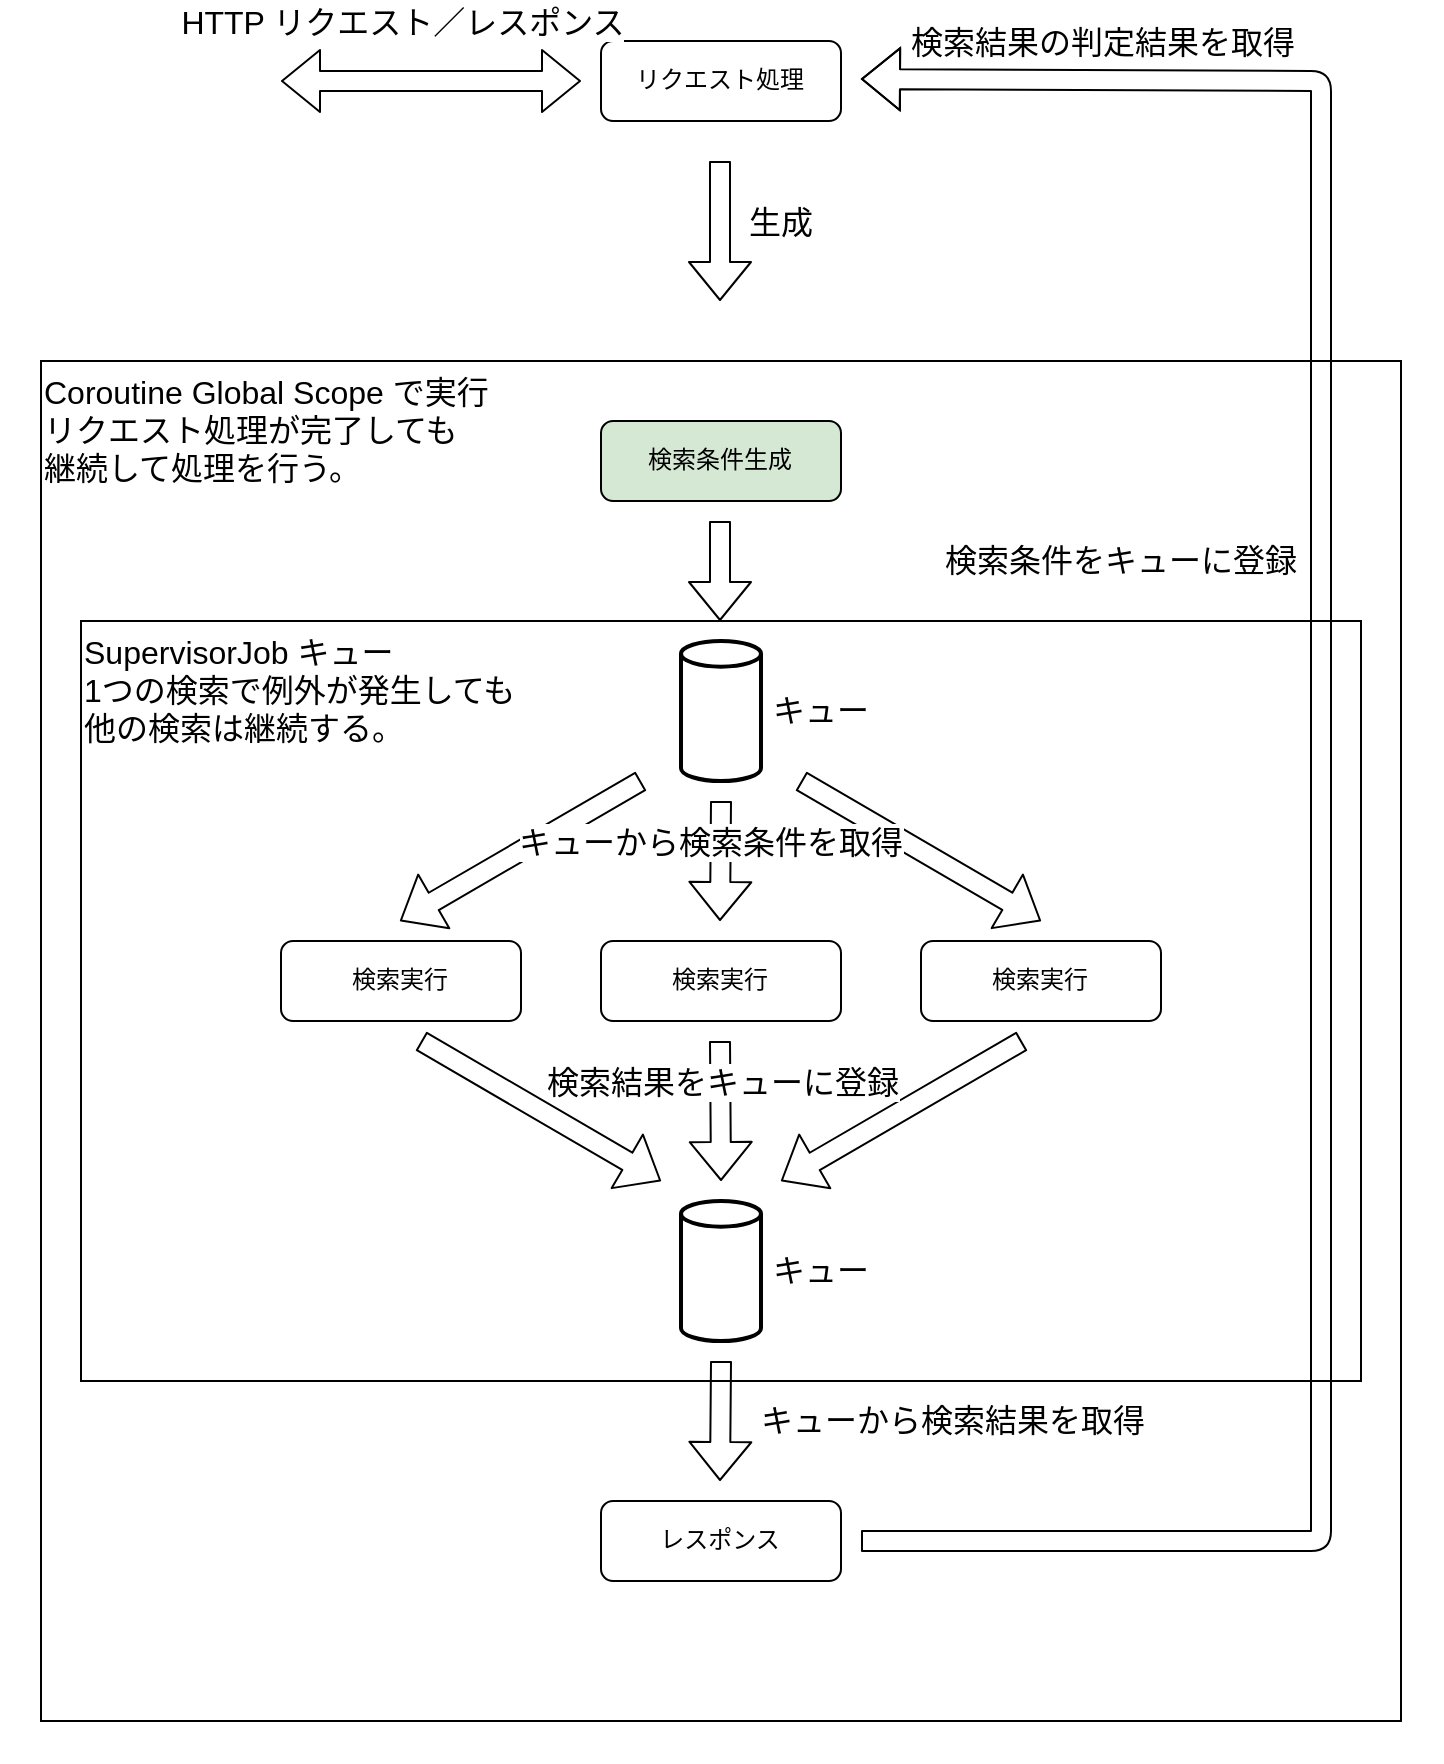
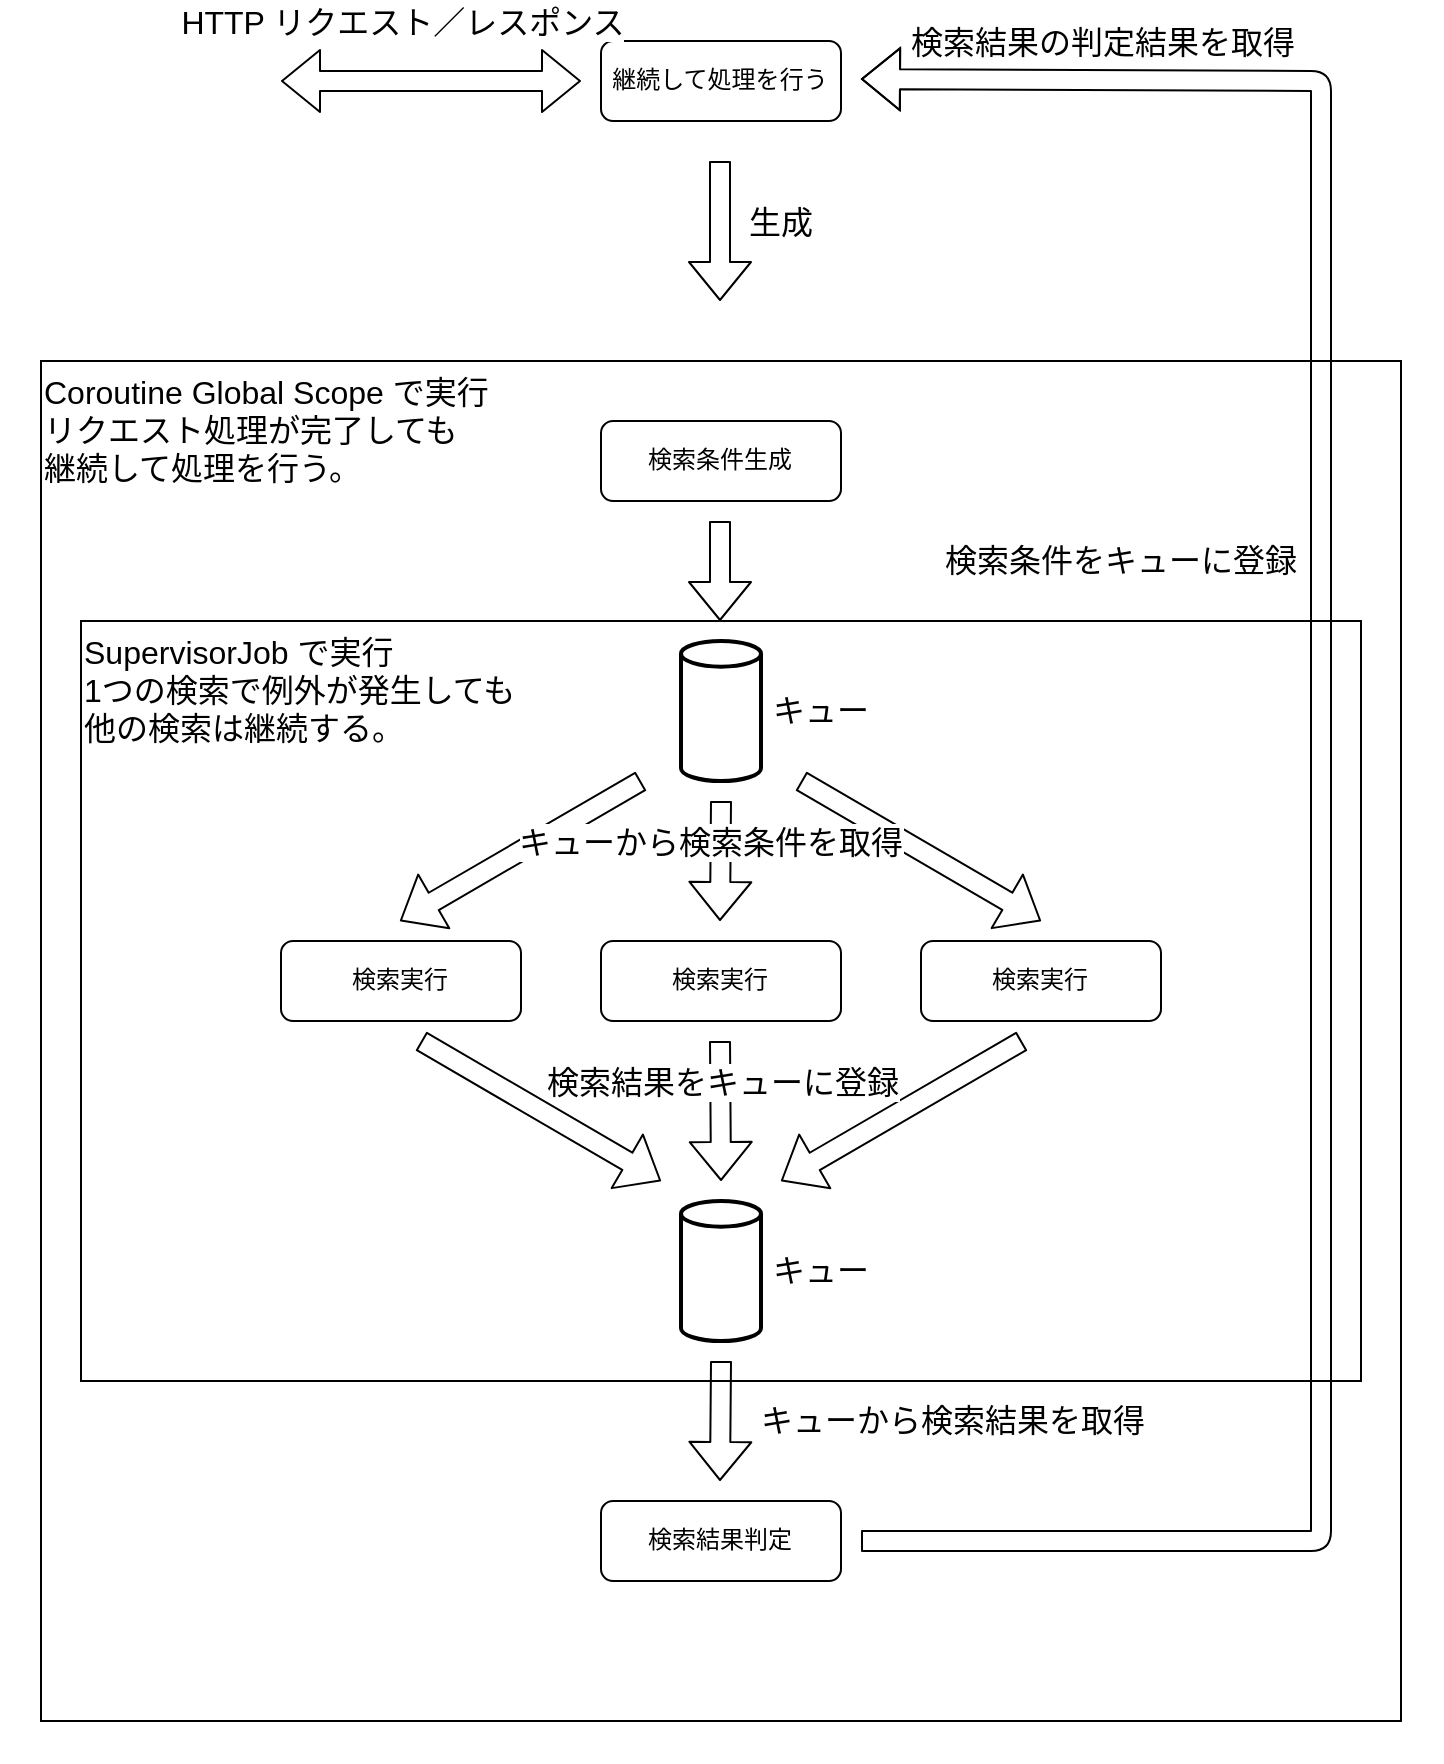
  <mxCell id="0" />
  <mxCell id="1" parent="0" />
  <mxCell id="2" value="Coroutine Global Scope で実行&lt;br&gt;リクエスト処理が完了しても&lt;br&gt;継続して処理を行う。" style="rounded=0;whiteSpace=wrap;html=1;movable=1;resizable=1;rotatable=1;deletable=1;editable=1;connectable=1;align=left;verticalAlign=top;fontSize=16;" vertex="1" parent="1"><mxGeometry x="20" y="180" width="680" height="680" as="geometry" /></mxCell>
- <mxCell id="3" value="SupervisorJob キュー&lt;br&gt;1つの検索で例外が発生しても&lt;br&gt;他の検索は継続する。" style="rounded=0;whiteSpace=wrap;html=1;fontSize=16;align=left;verticalAlign=top;" vertex="1" parent="1"><mxGeometry x="40" y="310" width="640" height="380" as="geometry" /></mxCell>
- <mxCell id="4" value="リクエスト処理" style="rounded=1;whiteSpace=wrap;html=1;" vertex="1" parent="1"><mxGeometry x="300" y="20" width="120" height="40" as="geometry" /></mxCell>
- <mxCell id="5" value="レスポンス" style="rounded=1;whiteSpace=wrap;html=1;" vertex="1" parent="1"><mxGeometry x="300" y="750" width="120" height="40" as="geometry" /></mxCell>
+ <mxCell id="3" value="SupervisorJob で実行&lt;br&gt;1つの検索で例外が発生しても&lt;br&gt;他の検索は継続する。" style="rounded=0;whiteSpace=wrap;html=1;fontSize=16;align=left;verticalAlign=top;" vertex="1" parent="1"><mxGeometry x="40" y="310" width="640" height="380" as="geometry" /></mxCell>
+ <mxCell id="4" value="継続して処理を行う" style="rounded=1;whiteSpace=wrap;html=1;" vertex="1" parent="1"><mxGeometry x="300" y="20" width="120" height="40" as="geometry" /></mxCell>
+ <mxCell id="5" value="検索結果判定" style="rounded=1;whiteSpace=wrap;html=1;" vertex="1" parent="1"><mxGeometry x="300" y="750" width="120" height="40" as="geometry" /></mxCell>
  <mxCell id="6" value="検索実行" style="rounded=1;whiteSpace=wrap;html=1;" vertex="1" parent="1"><mxGeometry x="300" y="470" width="120" height="40" as="geometry" /></mxCell>
- <mxCell id="7" value="検索条件生成" style="rounded=1;whiteSpace=wrap;html=1;fillColor=#d5e8d4;" vertex="1" parent="1"><mxGeometry x="300" y="210" width="120" height="40" as="geometry" /></mxCell>
+ <mxCell id="7" value="検索条件生成" style="rounded=1;whiteSpace=wrap;html=1;" vertex="1" parent="1"><mxGeometry x="300" y="210" width="120" height="40" as="geometry" /></mxCell>
  <mxCell id="8" value="" style="shape=flexArrow;endArrow=classic;html=1;" edge="1" parent="1"><mxGeometry width="50" height="50" relative="1" as="geometry"><mxPoint x="359.5" y="80" as="sourcePoint" /><mxPoint x="359.5" y="150" as="targetPoint" /></mxGeometry></mxCell>
  <mxCell id="9" value="生成" style="edgeLabel;html=1;align=center;verticalAlign=middle;resizable=0;points=[];fontSize=16;" vertex="1" connectable="0" parent="8"><mxGeometry x="-0.486" y="-5" relative="1" as="geometry"><mxPoint x="35" y="12" as="offset" /></mxGeometry></mxCell>
  <mxCell id="10" value="検索実行" style="rounded=1;whiteSpace=wrap;html=1;" vertex="1" parent="1"><mxGeometry x="460" y="470" width="120" height="40" as="geometry" /></mxCell>
  <mxCell id="11" value="検索実行" style="rounded=1;whiteSpace=wrap;html=1;" vertex="1" parent="1"><mxGeometry x="140" y="470" width="120" height="40" as="geometry" /></mxCell>
  <mxCell id="12" value="" style="strokeWidth=2;html=1;shape=mxgraph.flowchart.direct_data;whiteSpace=wrap;fontSize=16;rotation=0;direction=north;" vertex="1" parent="1"><mxGeometry x="340" y="320" width="40" height="70" as="geometry" /></mxCell>
  <mxCell id="13" value="キュー" style="text;html=1;align=center;verticalAlign=middle;resizable=0;points=[];autosize=1;fontSize=16;" vertex="1" parent="1"><mxGeometry x="380" y="345" width="60" height="20" as="geometry" /></mxCell>
  <mxCell id="14" value="" style="shape=flexArrow;endArrow=classic;html=1;fontSize=16;" edge="1" parent="1"><mxGeometry width="50" height="50" relative="1" as="geometry"><mxPoint x="360" y="400" as="sourcePoint" /><mxPoint x="359.5" y="460" as="targetPoint" /></mxGeometry></mxCell>
  <mxCell id="15" value="" style="shape=flexArrow;endArrow=classic;html=1;fontSize=16;" edge="1" parent="1"><mxGeometry width="50" height="50" relative="1" as="geometry"><mxPoint x="359.5" y="260" as="sourcePoint" /><mxPoint x="359.5" y="310" as="targetPoint" /></mxGeometry></mxCell>
  <mxCell id="16" value="検索条件をキューに登録" style="text;html=1;resizable=0;autosize=1;align=center;verticalAlign=middle;points=[];fillColor=none;strokeColor=none;rounded=0;fontSize=16;" vertex="1" parent="1"><mxGeometry x="465" y="270" width="190" height="20" as="geometry" /></mxCell>
  <mxCell id="17" value="" style="shape=flexArrow;endArrow=classic;html=1;fontSize=16;" edge="1" parent="1"><mxGeometry width="50" height="50" relative="1" as="geometry"><mxPoint x="320" y="390" as="sourcePoint" /><mxPoint x="199.5" y="460" as="targetPoint" /></mxGeometry></mxCell>
  <mxCell id="18" value="" style="shape=flexArrow;endArrow=classic;html=1;fontSize=16;" edge="1" parent="1"><mxGeometry width="50" height="50" relative="1" as="geometry"><mxPoint x="400" y="390" as="sourcePoint" /><mxPoint x="520" y="460" as="targetPoint" /></mxGeometry></mxCell>
  <mxCell id="19" value="キューから検索条件を取得" style="edgeLabel;html=1;align=center;verticalAlign=middle;resizable=0;points=[];fontSize=16;" vertex="1" connectable="0" parent="18"><mxGeometry x="0.19" y="-3" relative="1" as="geometry"><mxPoint x="-116.18" y="-14.41" as="offset" /></mxGeometry></mxCell>
  <mxCell id="20" value="" style="strokeWidth=2;html=1;shape=mxgraph.flowchart.direct_data;whiteSpace=wrap;fontSize=16;rotation=0;direction=north;" vertex="1" parent="1"><mxGeometry x="340" y="600" width="40" height="70" as="geometry" /></mxCell>
  <mxCell id="21" value="" style="shape=flexArrow;endArrow=classic;html=1;fontSize=16;" edge="1" parent="1"><mxGeometry width="50" height="50" relative="1" as="geometry"><mxPoint x="359.5" y="520" as="sourcePoint" /><mxPoint x="360" y="590" as="targetPoint" /></mxGeometry></mxCell>
  <mxCell id="22" value="" style="shape=flexArrow;endArrow=classic;html=1;fontSize=16;" edge="1" parent="1"><mxGeometry width="50" height="50" relative="1" as="geometry"><mxPoint x="360" y="680" as="sourcePoint" /><mxPoint x="359.5" y="740" as="targetPoint" /></mxGeometry></mxCell>
  <mxCell id="23" value="キューから検索結果を取得" style="edgeLabel;html=1;align=center;verticalAlign=middle;resizable=0;points=[];fontSize=16;" vertex="1" connectable="0" parent="22"><mxGeometry x="-0.501" y="2" relative="1" as="geometry"><mxPoint x="113.13" y="14.98" as="offset" /></mxGeometry></mxCell>
  <mxCell id="24" value="" style="shape=flexArrow;endArrow=classic;html=1;fontSize=16;" edge="1" parent="1"><mxGeometry width="50" height="50" relative="1" as="geometry"><mxPoint x="510.5" y="520" as="sourcePoint" /><mxPoint x="390" y="590" as="targetPoint" /></mxGeometry></mxCell>
  <mxCell id="25" value="" style="shape=flexArrow;endArrow=classic;html=1;fontSize=16;" edge="1" parent="1"><mxGeometry width="50" height="50" relative="1" as="geometry"><mxPoint x="210" y="520" as="sourcePoint" /><mxPoint x="330" y="590" as="targetPoint" /></mxGeometry></mxCell>
  <mxCell id="26" value="検索結果をキューに登録" style="edgeLabel;html=1;align=center;verticalAlign=middle;resizable=0;points=[];fontSize=16;" vertex="1" connectable="0" parent="25"><mxGeometry x="0.19" y="-3" relative="1" as="geometry"><mxPoint x="79.82" y="-24.41" as="offset" /></mxGeometry></mxCell>
  <mxCell id="27" value="キュー" style="text;html=1;align=center;verticalAlign=middle;resizable=0;points=[];autosize=1;fontSize=16;" vertex="1" parent="1"><mxGeometry x="380" y="625" width="60" height="20" as="geometry" /></mxCell>
  <mxCell id="28" value="" style="shape=flexArrow;endArrow=classic;html=1;fontSize=16;" edge="1" parent="1"><mxGeometry width="50" height="50" relative="1" as="geometry"><mxPoint x="430" y="770" as="sourcePoint" /><mxPoint x="430" y="39" as="targetPoint" /><Array as="points"><mxPoint x="660" y="770" /><mxPoint x="660" y="40" /></Array></mxGeometry></mxCell>
  <mxCell id="29" value="検索結果の判定結果を取得" style="edgeLabel;html=1;align=center;verticalAlign=middle;resizable=0;points=[];fontSize=16;" vertex="1" connectable="0" parent="28"><mxGeometry x="0.429" y="5" relative="1" as="geometry"><mxPoint x="-105" y="-130" as="offset" /></mxGeometry></mxCell>
  <mxCell id="30" value="" style="shape=flexArrow;endArrow=classic;startArrow=classic;html=1;fontSize=16;" edge="1" parent="1"><mxGeometry width="50" height="50" relative="1" as="geometry"><mxPoint x="140" y="40" as="sourcePoint" /><mxPoint x="290" y="40" as="targetPoint" /></mxGeometry></mxCell>
  <mxCell id="31" value="HTTP リクエスト／レスポンス" style="edgeLabel;html=1;align=center;verticalAlign=middle;resizable=0;points=[];fontSize=16;" vertex="1" connectable="0" parent="30"><mxGeometry x="0.689" y="-9" relative="1" as="geometry"><mxPoint x="-67" y="-39" as="offset" /></mxGeometry></mxCell>
